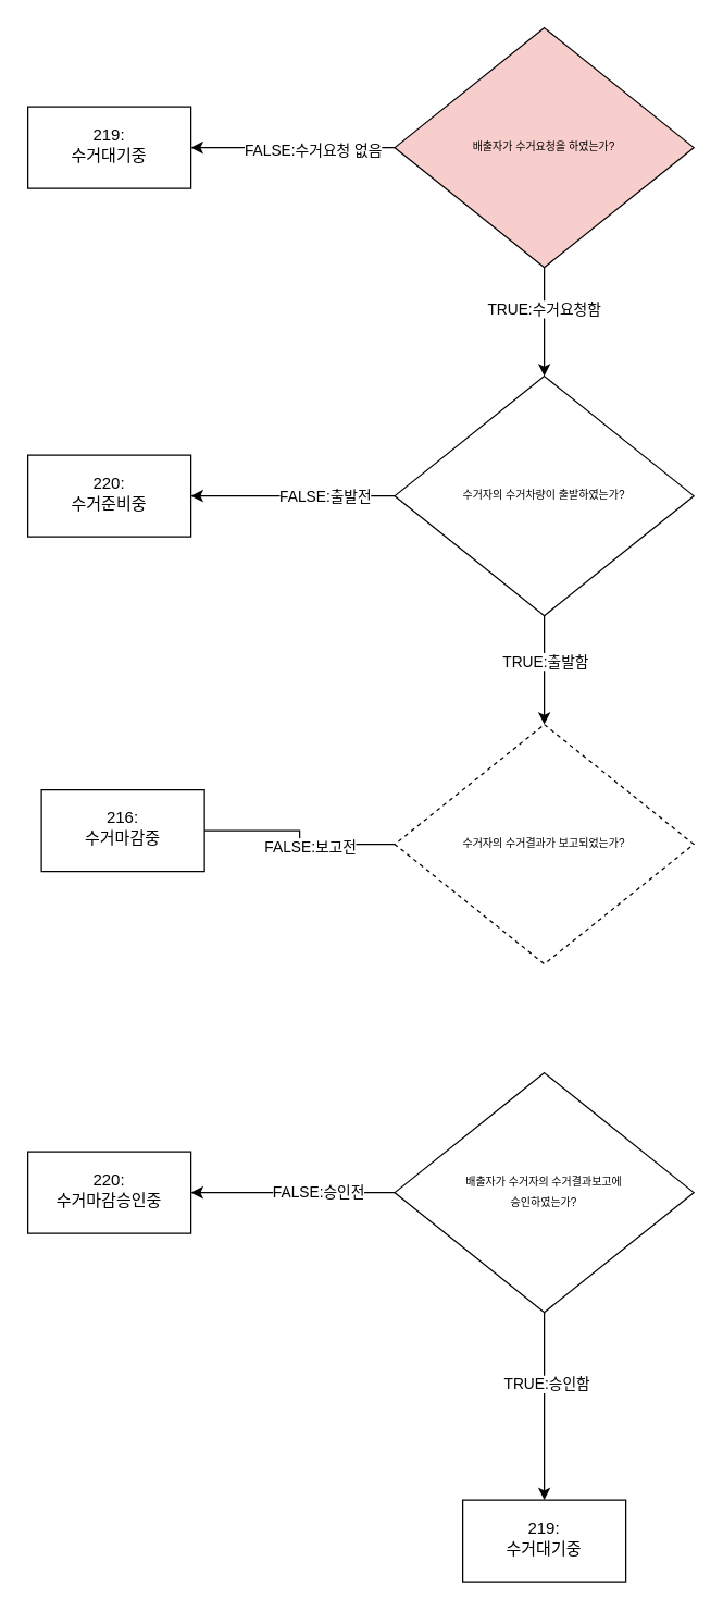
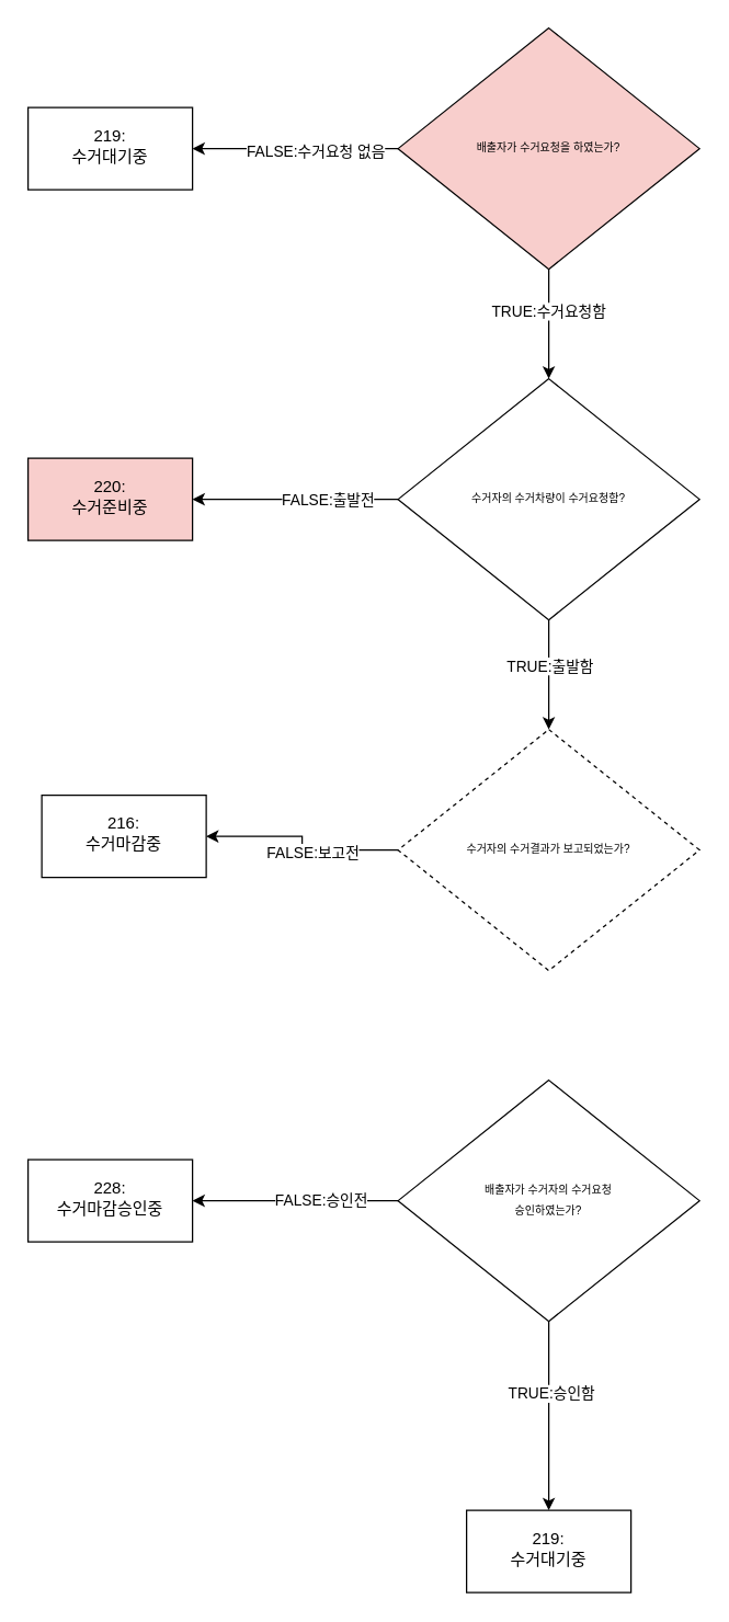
  <mxCell id="0" />
  <mxCell id="1" parent="0" />
  <mxCell id="2" value="" style="edgeStyle=orthogonalEdgeStyle;rounded=0;orthogonalLoop=1;jettySize=auto;html=1;" edge="1" parent="1" source="6" target="7"><mxGeometry relative="1" as="geometry" /></mxCell>
  <mxCell id="3" value="FALSE:수거요청 없음" style="edgeLabel;html=1;align=center;verticalAlign=middle;resizable=0;points=[];" vertex="1" connectable="0" parent="2"><mxGeometry x="-0.191" y="1" relative="1" as="geometry"><mxPoint as="offset" /></mxGeometry></mxCell>
  <mxCell id="4" value="" style="edgeStyle=orthogonalEdgeStyle;rounded=0;orthogonalLoop=1;jettySize=auto;html=1;" edge="1" parent="1" source="6" target="12"><mxGeometry relative="1" as="geometry" /></mxCell>
  <mxCell id="5" value="TRUE:수거요청함" style="edgeLabel;html=1;align=center;verticalAlign=middle;resizable=0;points=[];" vertex="1" connectable="0" parent="4"><mxGeometry x="-0.24" y="-1" relative="1" as="geometry"><mxPoint as="offset" /></mxGeometry></mxCell>
  <mxCell id="6" value="&lt;span style=&quot;font-size: 8px&quot;&gt;배출자가 수거요청을 하였는가?&lt;br&gt;&lt;/span&gt;" style="rhombus;whiteSpace=wrap;html=1;shadow=0;fontFamily=Helvetica;fontSize=12;align=center;strokeWidth=1;spacing=6;spacingTop=-4;fillColor=#f8cecc;" vertex="1" parent="1"><mxGeometry x="290" y="20" width="220" height="176" as="geometry" /></mxCell>
  <mxCell id="7" value="219:&lt;br&gt;수거대기중" style="whiteSpace=wrap;html=1;shadow=0;strokeWidth=1;spacing=6;spacingTop=-4;" vertex="1" parent="1"><mxGeometry x="20" y="78" width="120" height="60" as="geometry" /></mxCell>
  <mxCell id="8" value="" style="edgeStyle=orthogonalEdgeStyle;rounded=0;orthogonalLoop=1;jettySize=auto;html=1;" edge="1" parent="1" source="12" target="13"><mxGeometry relative="1" as="geometry" /></mxCell>
  <mxCell id="9" value="FALSE:출발전" style="edgeLabel;html=1;align=center;verticalAlign=middle;resizable=0;points=[];" vertex="1" connectable="0" parent="8"><mxGeometry x="-0.301" relative="1" as="geometry"><mxPoint as="offset" /></mxGeometry></mxCell>
  <mxCell id="10" value="" style="edgeStyle=orthogonalEdgeStyle;rounded=0;orthogonalLoop=1;jettySize=auto;html=1;" edge="1" parent="1" source="12" target="16"><mxGeometry relative="1" as="geometry" /></mxCell>
  <mxCell id="11" value="TRUE:출발함" style="edgeLabel;html=1;align=center;verticalAlign=middle;resizable=0;points=[];" vertex="1" connectable="0" parent="10"><mxGeometry x="-0.18" relative="1" as="geometry"><mxPoint as="offset" /></mxGeometry></mxCell>
- <mxCell id="12" value="&lt;span style=&quot;font-size: 8px&quot;&gt;수거자의 수거차량이 출발하였는가?&lt;br&gt;&lt;/span&gt;" style="rhombus;whiteSpace=wrap;html=1;shadow=0;fontFamily=Helvetica;fontSize=12;align=center;strokeWidth=1;spacing=6;spacingTop=-4;" vertex="1" parent="1"><mxGeometry x="290" y="276" width="220" height="176" as="geometry" /></mxCell>
- <mxCell id="13" value="220:&lt;br&gt;수거준비중" style="whiteSpace=wrap;html=1;shadow=0;strokeWidth=1;spacing=6;spacingTop=-4;" vertex="1" parent="1"><mxGeometry x="20" y="334" width="120" height="60" as="geometry" /></mxCell>
- <mxCell id="14" value="" style="edgeStyle=orthogonalEdgeStyle;rounded=0;orthogonalLoop=1;jettySize=auto;html=1;endArrow=none;" edge="1" parent="1" source="16" target="17"><mxGeometry relative="1" as="geometry" /></mxCell>
+ <mxCell id="12" value="&lt;span style=&quot;font-size: 8px&quot;&gt;수거자의 수거차량이 수거요청함?&lt;br&gt;&lt;/span&gt;" style="rhombus;whiteSpace=wrap;html=1;shadow=0;fontFamily=Helvetica;fontSize=12;align=center;strokeWidth=1;spacing=6;spacingTop=-4;" vertex="1" parent="1"><mxGeometry x="290" y="276" width="220" height="176" as="geometry" /></mxCell>
+ <mxCell id="13" value="220:&lt;br&gt;수거준비중" style="whiteSpace=wrap;html=1;shadow=0;strokeWidth=1;spacing=6;spacingTop=-4;fillColor=#f8cecc;" vertex="1" parent="1"><mxGeometry x="20" y="334" width="120" height="60" as="geometry" /></mxCell>
+ <mxCell id="14" value="" style="edgeStyle=orthogonalEdgeStyle;rounded=0;orthogonalLoop=1;jettySize=auto;html=1;" edge="1" parent="1" source="16" target="17"><mxGeometry relative="1" as="geometry" /></mxCell>
  <mxCell id="15" value="FALSE:보고전" style="edgeLabel;html=1;align=center;verticalAlign=middle;resizable=0;points=[];" vertex="1" connectable="0" parent="14"><mxGeometry x="-0.154" y="1" relative="1" as="geometry"><mxPoint as="offset" /></mxGeometry></mxCell>
  <mxCell id="16" value="&lt;span style=&quot;font-size: 8px&quot;&gt;수거자의 수거결과가 보고되었는가?&lt;br&gt;&lt;/span&gt;" style="rhombus;whiteSpace=wrap;html=1;shadow=0;fontFamily=Helvetica;fontSize=12;align=center;strokeWidth=1;spacing=6;spacingTop=-4;dashed=1;" vertex="1" parent="1"><mxGeometry x="290" y="532" width="220" height="176" as="geometry" /></mxCell>
  <mxCell id="17" value="216:&lt;br&gt;수거마감중" style="whiteSpace=wrap;html=1;shadow=0;strokeWidth=1;spacing=6;spacingTop=-4;" vertex="1" parent="1"><mxGeometry x="30" y="580" width="120" height="60" as="geometry" /></mxCell>
  <mxCell id="18" value="" style="edgeStyle=orthogonalEdgeStyle;rounded=0;orthogonalLoop=1;jettySize=auto;html=1;" edge="1" parent="1" source="22" target="23"><mxGeometry relative="1" as="geometry" /></mxCell>
  <mxCell id="19" value="FALSE:승인전" style="edgeLabel;html=1;align=center;verticalAlign=middle;resizable=0;points=[];" vertex="1" connectable="0" parent="18"><mxGeometry x="-0.24" y="-1" relative="1" as="geometry"><mxPoint as="offset" /></mxGeometry></mxCell>
  <mxCell id="20" value="" style="edgeStyle=orthogonalEdgeStyle;rounded=0;orthogonalLoop=1;jettySize=auto;html=1;" edge="1" parent="1" source="22" target="24"><mxGeometry relative="1" as="geometry" /></mxCell>
  <mxCell id="21" value="TRUE:승인함" style="edgeLabel;html=1;align=center;verticalAlign=middle;resizable=0;points=[];" vertex="1" connectable="0" parent="20"><mxGeometry x="-0.249" y="1" relative="1" as="geometry"><mxPoint as="offset" /></mxGeometry></mxCell>
- <mxCell id="22" value="&lt;span style=&quot;font-size: 8px&quot;&gt;배출자가 수거자의 수거결과보고에&lt;br&gt;승인하였는가?&lt;br&gt;&lt;/span&gt;" style="rhombus;whiteSpace=wrap;html=1;shadow=0;fontFamily=Helvetica;fontSize=12;align=center;strokeWidth=1;spacing=6;spacingTop=-4;" vertex="1" parent="1"><mxGeometry x="290" y="788" width="220" height="176" as="geometry" /></mxCell>
- <mxCell id="23" value="220:&lt;br&gt;수거마감승인중" style="whiteSpace=wrap;html=1;shadow=0;strokeWidth=1;spacing=6;spacingTop=-4;" vertex="1" parent="1"><mxGeometry x="20" y="846" width="120" height="60" as="geometry" /></mxCell>
+ <mxCell id="22" value="&lt;span style=&quot;font-size: 8px&quot;&gt;배출자가 수거자의 수거요청&lt;br&gt;승인하였는가?&lt;br&gt;&lt;/span&gt;" style="rhombus;whiteSpace=wrap;html=1;shadow=0;fontFamily=Helvetica;fontSize=12;align=center;strokeWidth=1;spacing=6;spacingTop=-4;" vertex="1" parent="1"><mxGeometry x="290" y="788" width="220" height="176" as="geometry" /></mxCell>
+ <mxCell id="23" value="228:&lt;br&gt;수거마감승인중" style="whiteSpace=wrap;html=1;shadow=0;strokeWidth=1;spacing=6;spacingTop=-4;" vertex="1" parent="1"><mxGeometry x="20" y="846" width="120" height="60" as="geometry" /></mxCell>
  <mxCell id="24" value="219:&lt;br&gt;수거대기중" style="whiteSpace=wrap;html=1;shadow=0;strokeWidth=1;spacing=6;spacingTop=-4;" vertex="1" parent="1"><mxGeometry x="340" y="1102" width="120" height="60" as="geometry" /></mxCell>
